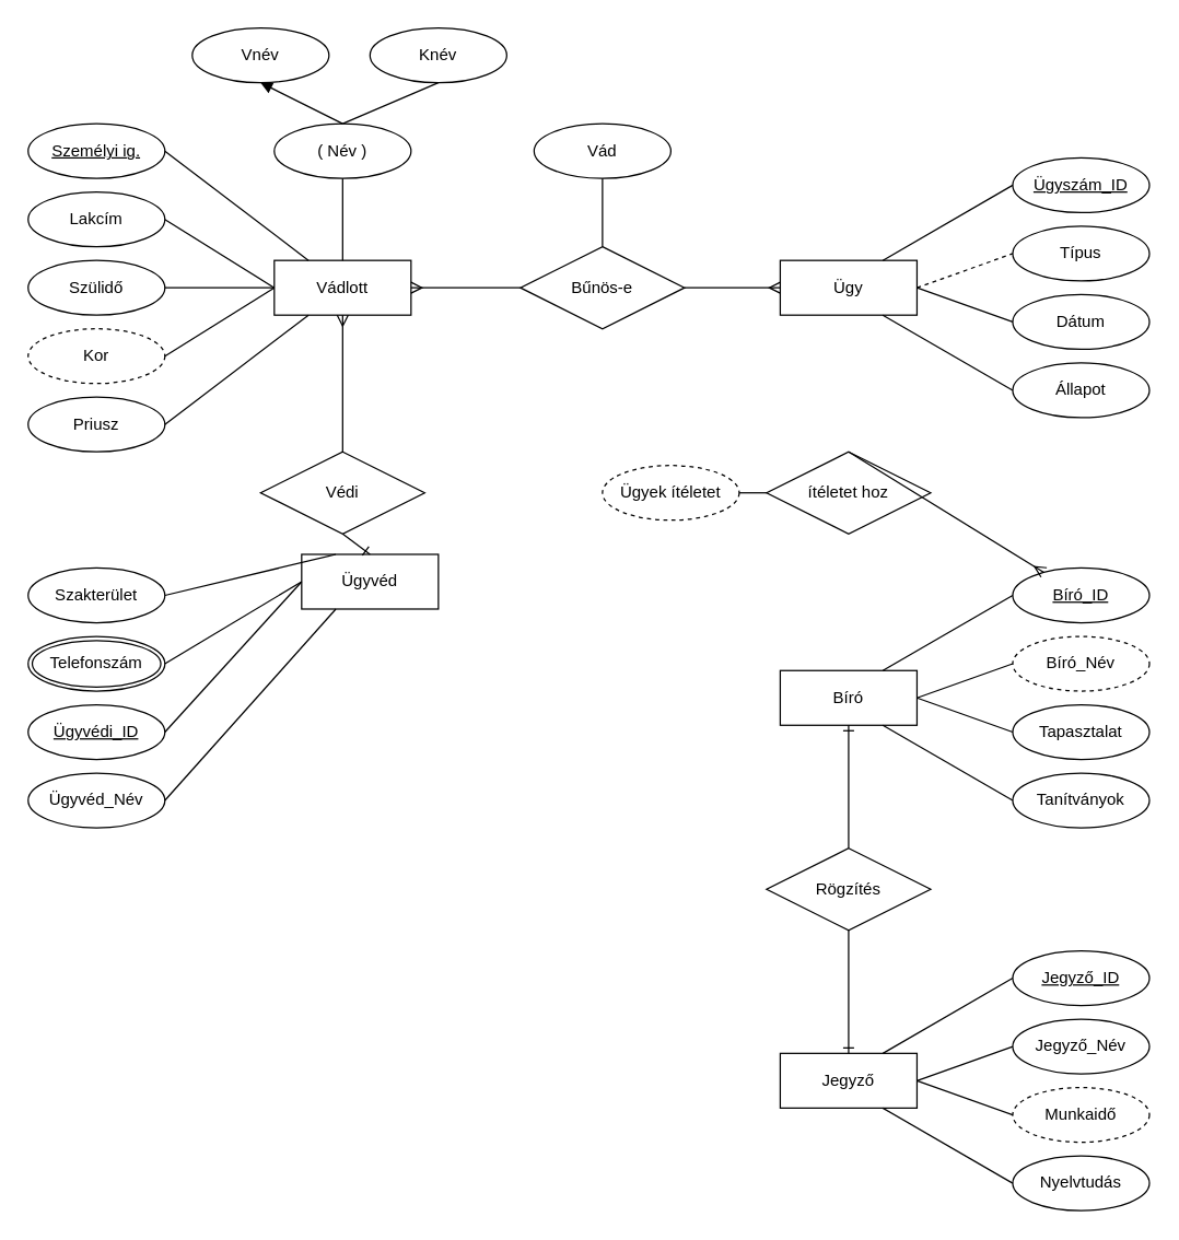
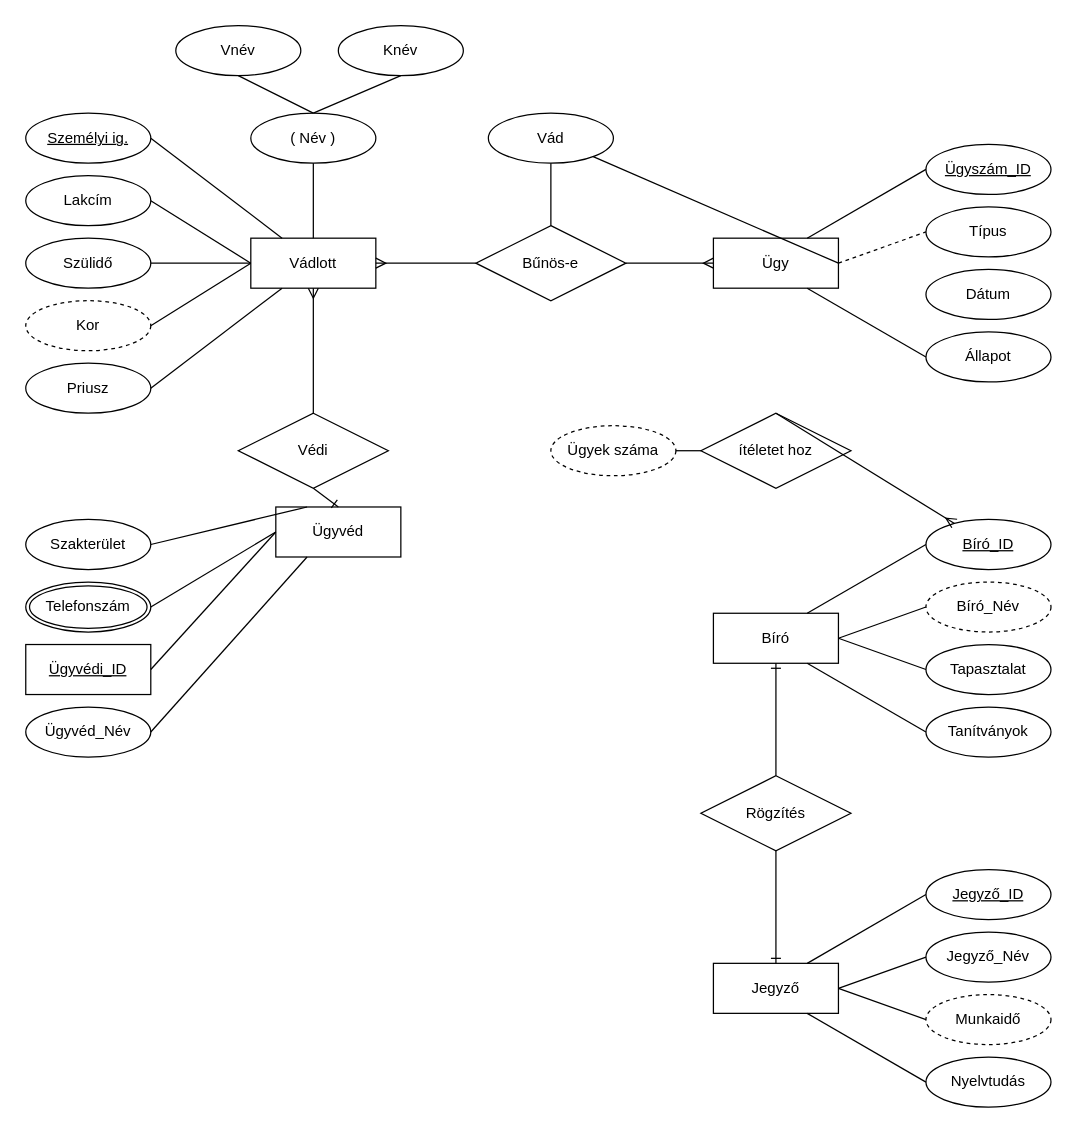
  <mxCell id="0" />
  <mxCell id="1" parent="0" />
  <mxCell id="2" value="Vádlott" style="whiteSpace=wrap;html=1;align=center;" parent="1" vertex="1"><mxGeometry x="200" y="190" width="100" height="40" as="geometry" /></mxCell>
  <mxCell id="3" value="Ügyvéd" style="whiteSpace=wrap;html=1;align=center;" parent="1" vertex="1"><mxGeometry x="220" y="405" width="100" height="40" as="geometry" /></mxCell>
  <mxCell id="4" value="Bíró" style="whiteSpace=wrap;html=1;align=center;" parent="1" vertex="1"><mxGeometry x="570" y="490" width="100" height="40" as="geometry" /></mxCell>
  <mxCell id="5" value="Ügy" style="whiteSpace=wrap;html=1;align=center;" parent="1" vertex="1"><mxGeometry x="570" y="190" width="100" height="40" as="geometry" /></mxCell>
  <mxCell id="6" value="Szülidő" style="ellipse;whiteSpace=wrap;html=1;align=center;" parent="1" vertex="1"><mxGeometry x="20" y="190" width="100" height="40" as="geometry" /></mxCell>
  <mxCell id="7" value="Lakcím" style="ellipse;whiteSpace=wrap;html=1;align=center;" parent="1" vertex="1"><mxGeometry x="20" y="140" width="100" height="40" as="geometry" /></mxCell>
  <mxCell id="8" value="Személyi ig." style="ellipse;whiteSpace=wrap;html=1;align=center;fontStyle=4;" parent="1" vertex="1"><mxGeometry x="20" y="90" width="100" height="40" as="geometry" /></mxCell>
  <mxCell id="9" value="Kor" style="ellipse;whiteSpace=wrap;html=1;align=center;dashed=1;" parent="1" vertex="1"><mxGeometry x="20" y="240" width="100" height="40" as="geometry" /></mxCell>
  <mxCell id="10" value="Priusz" style="ellipse;whiteSpace=wrap;html=1;align=center;" parent="1" vertex="1"><mxGeometry x="20" y="290" width="100" height="40" as="geometry" /></mxCell>
  <mxCell id="11" value="( Név )" style="ellipse;whiteSpace=wrap;html=1;align=center;" parent="1" vertex="1"><mxGeometry x="200" y="90" width="100" height="40" as="geometry" /></mxCell>
  <mxCell id="12" value="Vnév" style="ellipse;whiteSpace=wrap;html=1;align=center;" parent="1" vertex="1"><mxGeometry x="140" y="20" width="100" height="40" as="geometry" /></mxCell>
  <mxCell id="13" value="Knév" style="ellipse;whiteSpace=wrap;html=1;align=center;" parent="1" vertex="1"><mxGeometry x="270" y="20" width="100" height="40" as="geometry" /></mxCell>
  <mxCell id="14" value="Telefonszám" style="ellipse;shape=doubleEllipse;margin=3;whiteSpace=wrap;html=1;align=center;" parent="1" vertex="1"><mxGeometry x="20" y="465" width="100" height="40" as="geometry" /></mxCell>
- <mxCell id="15" value="Ügyvédi_ID" style="ellipse;whiteSpace=wrap;html=1;align=center;fontStyle=4;" parent="1" vertex="1"><mxGeometry x="20" y="515" width="100" height="40" as="geometry" /></mxCell>
+ <mxCell id="15" value="Ügyvédi_ID" style="whiteSpace=wrap;html=1;align=center;fontStyle=4;rounded=0;" parent="1" vertex="1"><mxGeometry x="20" y="515" width="100" height="40" as="geometry" /></mxCell>
  <mxCell id="16" value="Ügyvéd_Név" style="ellipse;whiteSpace=wrap;html=1;align=center;" parent="1" vertex="1"><mxGeometry x="20" y="565" width="100" height="40" as="geometry" /></mxCell>
  <mxCell id="17" value="Szakterület" style="ellipse;whiteSpace=wrap;html=1;align=center;" parent="1" vertex="1"><mxGeometry x="20" y="415" width="100" height="40" as="geometry" /></mxCell>
  <mxCell id="18" value="Védi" style="shape=rhombus;perimeter=rhombusPerimeter;whiteSpace=wrap;html=1;align=center;" parent="1" vertex="1"><mxGeometry x="190" y="330" width="120" height="60" as="geometry" /></mxCell>
  <mxCell id="19" value="Típus" style="ellipse;whiteSpace=wrap;html=1;align=center;" parent="1" vertex="1"><mxGeometry x="740" y="165" width="100" height="40" as="geometry" /></mxCell>
  <mxCell id="20" value="Ügyszám_ID" style="ellipse;whiteSpace=wrap;html=1;align=center;fontStyle=4;" parent="1" vertex="1"><mxGeometry x="740" y="115" width="100" height="40" as="geometry" /></mxCell>
  <mxCell id="21" value="Dátum" style="ellipse;whiteSpace=wrap;html=1;align=center;" parent="1" vertex="1"><mxGeometry x="740" y="215" width="100" height="40" as="geometry" /></mxCell>
  <mxCell id="22" value="Állapot" style="ellipse;whiteSpace=wrap;html=1;align=center;" parent="1" vertex="1"><mxGeometry x="740" y="265" width="100" height="40" as="geometry" /></mxCell>
  <mxCell id="23" value="Bűnös-e" style="shape=rhombus;perimeter=rhombusPerimeter;whiteSpace=wrap;html=1;align=center;" parent="1" vertex="1"><mxGeometry x="380" y="180" width="120" height="60" as="geometry" /></mxCell>
  <mxCell id="24" value="Vád" style="ellipse;whiteSpace=wrap;html=1;align=center;" parent="1" vertex="1"><mxGeometry x="390" y="90" width="100" height="40" as="geometry" /></mxCell>
  <mxCell id="25" value="Bíró_ID" style="ellipse;whiteSpace=wrap;html=1;align=center;fontStyle=4;" parent="1" vertex="1"><mxGeometry x="740" y="415" width="100" height="40" as="geometry" /></mxCell>
  <mxCell id="26" value="Bíró_Név" style="ellipse;whiteSpace=wrap;html=1;align=center;dashed=1;" parent="1" vertex="1"><mxGeometry x="740" y="465" width="100" height="40" as="geometry" /></mxCell>
  <mxCell id="27" value="Tapasztalat" style="ellipse;whiteSpace=wrap;html=1;align=center;" parent="1" vertex="1"><mxGeometry x="740" y="515" width="100" height="40" as="geometry" /></mxCell>
  <mxCell id="28" value="Tanítványok" style="ellipse;whiteSpace=wrap;html=1;align=center;" parent="1" vertex="1"><mxGeometry x="740" y="565" width="100" height="40" as="geometry" /></mxCell>
  <mxCell id="29" value="ítéletet hoz" style="shape=rhombus;perimeter=rhombusPerimeter;whiteSpace=wrap;html=1;align=center;" parent="1" vertex="1"><mxGeometry x="560" y="330" width="120" height="60" as="geometry" /></mxCell>
- <mxCell id="30" value="Ügyek ítéletet" style="ellipse;whiteSpace=wrap;html=1;align=center;dashed=1;" parent="1" vertex="1"><mxGeometry x="440" y="340" width="100" height="40" as="geometry" /></mxCell>
+ <mxCell id="30" value="Ügyek száma" style="ellipse;whiteSpace=wrap;html=1;align=center;dashed=1;" parent="1" vertex="1"><mxGeometry x="440" y="340" width="100" height="40" as="geometry" /></mxCell>
  <mxCell id="31" value="Jegyző" style="whiteSpace=wrap;html=1;align=center;" parent="1" vertex="1"><mxGeometry x="570" y="770" width="100" height="40" as="geometry" /></mxCell>
  <mxCell id="32" value="Rögzítés" style="shape=rhombus;perimeter=rhombusPerimeter;whiteSpace=wrap;html=1;align=center;" parent="1" vertex="1"><mxGeometry x="560" y="620" width="120" height="60" as="geometry" /></mxCell>
  <mxCell id="33" value="Jegyző_ID" style="ellipse;whiteSpace=wrap;html=1;align=center;fontStyle=4;" parent="1" vertex="1"><mxGeometry x="740" y="695" width="100" height="40" as="geometry" /></mxCell>
  <mxCell id="34" value="Jegyző_Név" style="ellipse;whiteSpace=wrap;html=1;align=center;" parent="1" vertex="1"><mxGeometry x="740" y="745" width="100" height="40" as="geometry" /></mxCell>
  <mxCell id="35" value="Munkaidő" style="ellipse;whiteSpace=wrap;html=1;align=center;dashed=1;" parent="1" vertex="1"><mxGeometry x="740" y="795" width="100" height="40" as="geometry" /></mxCell>
  <mxCell id="36" value="Nyelvtudás" style="ellipse;whiteSpace=wrap;html=1;align=center;" parent="1" vertex="1"><mxGeometry x="740" y="845" width="100" height="40" as="geometry" /></mxCell>
  <mxCell id="37" value="" style="endArrow=none;html=1;rounded=0;exitX=1;exitY=0.5;exitDx=0;exitDy=0;entryX=0.25;entryY=1;entryDx=0;entryDy=0;" parent="1" source="10" target="2" edge="1"><mxGeometry relative="1" as="geometry"><mxPoint x="240" y="260" as="sourcePoint" /><mxPoint x="210" y="260" as="targetPoint" /></mxGeometry></mxCell>
  <mxCell id="38" value="" style="endArrow=none;html=1;rounded=0;entryX=0;entryY=0.5;entryDx=0;entryDy=0;exitX=1;exitY=0.5;exitDx=0;exitDy=0;" parent="1" source="9" target="2" edge="1"><mxGeometry relative="1" as="geometry"><mxPoint x="140" y="265" as="sourcePoint" /><mxPoint x="200" y="165" as="targetPoint" /></mxGeometry></mxCell>
  <mxCell id="39" value="" style="endArrow=none;html=1;rounded=0;exitX=1;exitY=0.5;exitDx=0;exitDy=0;entryX=0;entryY=0.5;entryDx=0;entryDy=0;" parent="1" source="6" target="2" edge="1"><mxGeometry relative="1" as="geometry"><mxPoint x="140" y="330" as="sourcePoint" /><mxPoint x="220" y="230" as="targetPoint" /></mxGeometry></mxCell>
  <mxCell id="40" value="" style="endArrow=none;html=1;rounded=0;exitX=0;exitY=0.5;exitDx=0;exitDy=0;entryX=1;entryY=0.5;entryDx=0;entryDy=0;" parent="1" source="2" target="7" edge="1"><mxGeometry relative="1" as="geometry"><mxPoint x="150" y="340" as="sourcePoint" /><mxPoint x="230" y="240" as="targetPoint" /></mxGeometry></mxCell>
  <mxCell id="41" value="" style="endArrow=none;html=1;rounded=0;exitX=0.5;exitY=0;exitDx=0;exitDy=0;entryX=0.5;entryY=1;entryDx=0;entryDy=0;" parent="1" source="2" target="11" edge="1"><mxGeometry relative="1" as="geometry"><mxPoint x="160" y="350" as="sourcePoint" /><mxPoint x="240" y="250" as="targetPoint" /></mxGeometry></mxCell>
  <mxCell id="42" value="" style="endArrow=none;html=1;rounded=0;exitX=1;exitY=0.5;exitDx=0;exitDy=0;entryX=0.25;entryY=0;entryDx=0;entryDy=0;" parent="1" source="8" target="2" edge="1"><mxGeometry relative="1" as="geometry"><mxPoint x="170" y="360" as="sourcePoint" /><mxPoint x="250" y="260" as="targetPoint" /></mxGeometry></mxCell>
- <mxCell id="43" value="" style="endArrow=block;html=1;rounded=0;exitX=0.5;exitY=0;exitDx=0;exitDy=0;entryX=0.5;entryY=1;entryDx=0;entryDy=0;" parent="1" source="11" target="12" edge="1"><mxGeometry relative="1" as="geometry"><mxPoint x="180" y="370" as="sourcePoint" /><mxPoint x="260" y="270" as="targetPoint" /></mxGeometry></mxCell>
+ <mxCell id="43" value="" style="endArrow=none;html=1;rounded=0;exitX=0.5;exitY=0;exitDx=0;exitDy=0;entryX=0.5;entryY=1;entryDx=0;entryDy=0;" parent="1" source="11" target="12" edge="1"><mxGeometry relative="1" as="geometry"><mxPoint x="180" y="370" as="sourcePoint" /><mxPoint x="260" y="270" as="targetPoint" /></mxGeometry></mxCell>
  <mxCell id="44" value="" style="endArrow=none;html=1;rounded=0;exitX=0.5;exitY=0;exitDx=0;exitDy=0;entryX=0.5;entryY=1;entryDx=0;entryDy=0;" parent="1" source="11" target="13" edge="1"><mxGeometry relative="1" as="geometry"><mxPoint x="190" y="380" as="sourcePoint" /><mxPoint x="270" y="280" as="targetPoint" /></mxGeometry></mxCell>
  <mxCell id="45" value="" style="endArrow=none;html=1;rounded=0;exitX=1;exitY=0.5;exitDx=0;exitDy=0;entryX=0.25;entryY=0;entryDx=0;entryDy=0;" parent="1" source="17" target="3" edge="1"><mxGeometry relative="1" as="geometry"><mxPoint x="190" y="585" as="sourcePoint" /><mxPoint x="270" y="485" as="targetPoint" /></mxGeometry></mxCell>
  <mxCell id="46" value="" style="endArrow=none;html=1;rounded=0;exitX=1;exitY=0.5;exitDx=0;exitDy=0;entryX=0.25;entryY=1;entryDx=0;entryDy=0;" parent="1" source="16" target="3" edge="1"><mxGeometry relative="1" as="geometry"><mxPoint x="160" y="690" as="sourcePoint" /><mxPoint x="240" y="590" as="targetPoint" /></mxGeometry></mxCell>
  <mxCell id="47" value="" style="endArrow=none;html=1;rounded=0;exitX=1;exitY=0.5;exitDx=0;exitDy=0;entryX=0;entryY=0.5;entryDx=0;entryDy=0;" parent="1" source="14" target="3" edge="1"><mxGeometry relative="1" as="geometry"><mxPoint x="210" y="605" as="sourcePoint" /><mxPoint x="290" y="505" as="targetPoint" /></mxGeometry></mxCell>
  <mxCell id="48" value="" style="endArrow=none;html=1;rounded=0;exitX=1;exitY=0.5;exitDx=0;exitDy=0;entryX=0;entryY=0.5;entryDx=0;entryDy=0;" parent="1" source="15" target="3" edge="1"><mxGeometry relative="1" as="geometry"><mxPoint x="220" y="615" as="sourcePoint" /><mxPoint x="300" y="515" as="targetPoint" /></mxGeometry></mxCell>
  <mxCell id="49" value="" style="endArrow=none;html=1;rounded=0;exitX=0.75;exitY=0;exitDx=0;exitDy=0;entryX=0;entryY=0.5;entryDx=0;entryDy=0;" parent="1" source="4" target="25" edge="1"><mxGeometry relative="1" as="geometry"><mxPoint x="100" y="640" as="sourcePoint" /><mxPoint x="180" y="540" as="targetPoint" /></mxGeometry></mxCell>
  <mxCell id="50" value="" style="endArrow=none;html=1;rounded=0;exitX=0.75;exitY=1;exitDx=0;exitDy=0;entryX=0;entryY=0.5;entryDx=0;entryDy=0;" parent="1" source="4" target="28" edge="1"><mxGeometry relative="1" as="geometry"><mxPoint x="110" y="650" as="sourcePoint" /><mxPoint x="190" y="550" as="targetPoint" /></mxGeometry></mxCell>
  <mxCell id="51" value="" style="endArrow=none;html=1;rounded=0;exitX=1;exitY=0.5;exitDx=0;exitDy=0;entryX=0;entryY=0.5;entryDx=0;entryDy=0;" parent="1" source="4" target="26" edge="1"><mxGeometry relative="1" as="geometry"><mxPoint x="470" y="670" as="sourcePoint" /><mxPoint x="550" y="570" as="targetPoint" /></mxGeometry></mxCell>
  <mxCell id="52" value="" style="endArrow=none;html=1;rounded=0;exitX=1;exitY=0.5;exitDx=0;exitDy=0;entryX=0;entryY=0.5;entryDx=0;entryDy=0;" parent="1" source="4" target="27" edge="1"><mxGeometry relative="1" as="geometry"><mxPoint x="480" y="680" as="sourcePoint" /><mxPoint x="560" y="580" as="targetPoint" /></mxGeometry></mxCell>
  <mxCell id="53" value="" style="endArrow=none;html=1;rounded=0;exitX=0.75;exitY=0;exitDx=0;exitDy=0;entryX=0;entryY=0.5;entryDx=0;entryDy=0;" parent="1" source="31" target="33" edge="1"><mxGeometry relative="1" as="geometry"><mxPoint x="490" y="690" as="sourcePoint" /><mxPoint x="570" y="590" as="targetPoint" /></mxGeometry></mxCell>
  <mxCell id="54" value="" style="endArrow=none;html=1;rounded=0;exitX=1;exitY=0.5;exitDx=0;exitDy=0;entryX=0;entryY=0.5;entryDx=0;entryDy=0;" parent="1" source="31" target="34" edge="1"><mxGeometry relative="1" as="geometry"><mxPoint x="500" y="700" as="sourcePoint" /><mxPoint x="580" y="600" as="targetPoint" /></mxGeometry></mxCell>
  <mxCell id="55" value="" style="endArrow=none;html=1;rounded=0;exitX=1;exitY=0.5;exitDx=0;exitDy=0;entryX=0;entryY=0.5;entryDx=0;entryDy=0;" parent="1" source="31" target="35" edge="1"><mxGeometry relative="1" as="geometry"><mxPoint x="510" y="710" as="sourcePoint" /><mxPoint x="590" y="610" as="targetPoint" /></mxGeometry></mxCell>
  <mxCell id="56" value="" style="endArrow=none;html=1;rounded=0;exitX=0.75;exitY=1;exitDx=0;exitDy=0;entryX=0;entryY=0.5;entryDx=0;entryDy=0;" parent="1" source="31" target="36" edge="1"><mxGeometry relative="1" as="geometry"><mxPoint x="520" y="720" as="sourcePoint" /><mxPoint x="600" y="620" as="targetPoint" /></mxGeometry></mxCell>
  <mxCell id="57" value="" style="endArrow=none;html=1;rounded=0;exitX=0.75;exitY=1;exitDx=0;exitDy=0;entryX=0;entryY=0.5;entryDx=0;entryDy=0;" parent="1" source="5" target="22" edge="1"><mxGeometry relative="1" as="geometry"><mxPoint x="535" y="170" as="sourcePoint" /><mxPoint x="640" y="115" as="targetPoint" /></mxGeometry></mxCell>
  <mxCell id="58" value="" style="endArrow=none;html=1;rounded=0;exitX=0.75;exitY=0;exitDx=0;exitDy=0;entryX=0;entryY=0.5;entryDx=0;entryDy=0;" parent="1" source="5" target="20" edge="1"><mxGeometry relative="1" as="geometry"><mxPoint x="545" y="180" as="sourcePoint" /><mxPoint x="650" y="125" as="targetPoint" /></mxGeometry></mxCell>
  <mxCell id="59" value="" style="endArrow=none;html=1;rounded=0;exitX=1;exitY=0.5;exitDx=0;exitDy=0;entryX=0;entryY=0.5;entryDx=0;entryDy=0;dashed=1;" parent="1" source="5" target="19" edge="1"><mxGeometry relative="1" as="geometry"><mxPoint x="555" y="190" as="sourcePoint" /><mxPoint x="660" y="135" as="targetPoint" /></mxGeometry></mxCell>
- <mxCell id="60" value="" style="endArrow=none;html=1;rounded=0;exitX=1;exitY=0.5;exitDx=0;exitDy=0;entryX=0;entryY=0.5;entryDx=0;entryDy=0;" parent="1" source="5" target="21" edge="1"><mxGeometry relative="1" as="geometry"><mxPoint x="565" y="200" as="sourcePoint" /><mxPoint x="670" y="145" as="targetPoint" /></mxGeometry></mxCell>
+ <mxCell id="60" value="" style="endArrow=none;html=1;rounded=0;exitX=1;exitY=0.5;exitDx=0;exitDy=0;" parent="1" source="5" target="24" edge="1"><mxGeometry relative="1" as="geometry"><mxPoint x="565" y="200" as="sourcePoint" /><mxPoint x="670" y="145" as="targetPoint" /></mxGeometry></mxCell>
  <mxCell id="61" value="" style="endArrow=none;html=1;rounded=0;exitX=1;exitY=0.5;exitDx=0;exitDy=0;entryX=0;entryY=0.5;entryDx=0;entryDy=0;" parent="1" source="30" target="29" edge="1"><mxGeometry relative="1" as="geometry"><mxPoint x="575" y="210" as="sourcePoint" /><mxPoint x="680" y="155" as="targetPoint" /></mxGeometry></mxCell>
  <mxCell id="62" value="" style="endArrow=none;html=1;rounded=0;exitX=0.5;exitY=0;exitDx=0;exitDy=0;entryX=0.5;entryY=1;entryDx=0;entryDy=0;" parent="1" source="23" target="24" edge="1"><mxGeometry relative="1" as="geometry"><mxPoint x="615" y="215" as="sourcePoint" /><mxPoint x="720" y="160" as="targetPoint" /></mxGeometry></mxCell>
  <mxCell id="63" value="" style="fontSize=12;html=1;endArrow=ERone;endFill=1;rounded=0;exitX=0.5;exitY=1;exitDx=0;exitDy=0;entryX=0.5;entryY=0;entryDx=0;entryDy=0;" parent="1" source="18" target="3" edge="1"><mxGeometry width="100" height="100" relative="1" as="geometry"><mxPoint x="400" y="520" as="sourcePoint" /><mxPoint x="500" y="420" as="targetPoint" /></mxGeometry></mxCell>
  <mxCell id="64" value="" style="fontSize=12;html=1;endArrow=ERmany;rounded=0;exitX=0.5;exitY=0;exitDx=0;exitDy=0;entryX=0.5;entryY=1;entryDx=0;entryDy=0;" parent="1" source="18" target="2" edge="1"><mxGeometry width="100" height="100" relative="1" as="geometry"><mxPoint x="280" y="470" as="sourcePoint" /><mxPoint x="380" y="370" as="targetPoint" /></mxGeometry></mxCell>
  <mxCell id="65" value="" style="fontSize=12;html=1;endArrow=ERmany;rounded=0;exitX=0;exitY=0.5;exitDx=0;exitDy=0;entryX=1;entryY=0.5;entryDx=0;entryDy=0;" parent="1" source="23" target="2" edge="1"><mxGeometry width="100" height="100" relative="1" as="geometry"><mxPoint x="260" y="390" as="sourcePoint" /><mxPoint x="260" y="240" as="targetPoint" /></mxGeometry></mxCell>
  <mxCell id="66" value="" style="fontSize=12;html=1;endArrow=ERmany;rounded=0;exitX=1;exitY=0.5;exitDx=0;exitDy=0;entryX=0;entryY=0.5;entryDx=0;entryDy=0;" parent="1" source="23" target="5" edge="1"><mxGeometry width="100" height="100" relative="1" as="geometry"><mxPoint x="270" y="400" as="sourcePoint" /><mxPoint x="270" y="250" as="targetPoint" /></mxGeometry></mxCell>
  <mxCell id="67" value="" style="fontSize=12;html=1;endArrow=ERmany;rounded=0;exitX=0.5;exitY=0;exitDx=0;exitDy=0;" parent="1" source="29" target="25" edge="1"><mxGeometry width="100" height="100" relative="1" as="geometry"><mxPoint x="150" y="425" as="sourcePoint" /><mxPoint x="150" y="275" as="targetPoint" /></mxGeometry></mxCell>
  <mxCell id="68" value="" style="fontSize=12;html=1;endArrow=ERone;endFill=1;rounded=0;exitX=0.5;exitY=0;exitDx=0;exitDy=0;entryX=0.5;entryY=1;entryDx=0;entryDy=0;" parent="1" source="32" target="4" edge="1"><mxGeometry width="100" height="100" relative="1" as="geometry"><mxPoint x="460" y="785" as="sourcePoint" /><mxPoint x="460" y="935" as="targetPoint" /></mxGeometry></mxCell>
  <mxCell id="69" value="" style="fontSize=12;html=1;endArrow=ERone;endFill=1;rounded=0;exitX=0.5;exitY=1;exitDx=0;exitDy=0;entryX=0.5;entryY=0;entryDx=0;entryDy=0;" parent="1" source="32" target="31" edge="1"><mxGeometry width="100" height="100" relative="1" as="geometry"><mxPoint x="640" y="855" as="sourcePoint" /><mxPoint x="640" y="1005" as="targetPoint" /></mxGeometry></mxCell>
